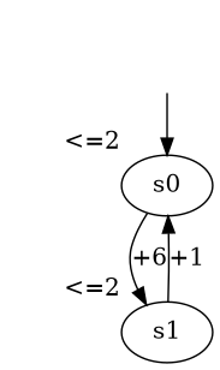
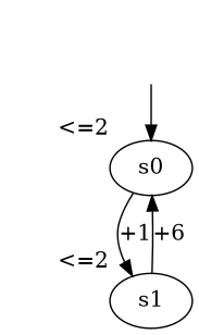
  digraph {
    node [xlabel="<=2"]
    si [style=invis xlabel=""]
    s0
    s1
    si -> s0
-   s0 -> s1 [label="+6"]
-   s1 -> s0 [label="+1"]
+   s0 -> s1 [label="+1"]
+   s1 -> s0 [label="+6"]
  }
